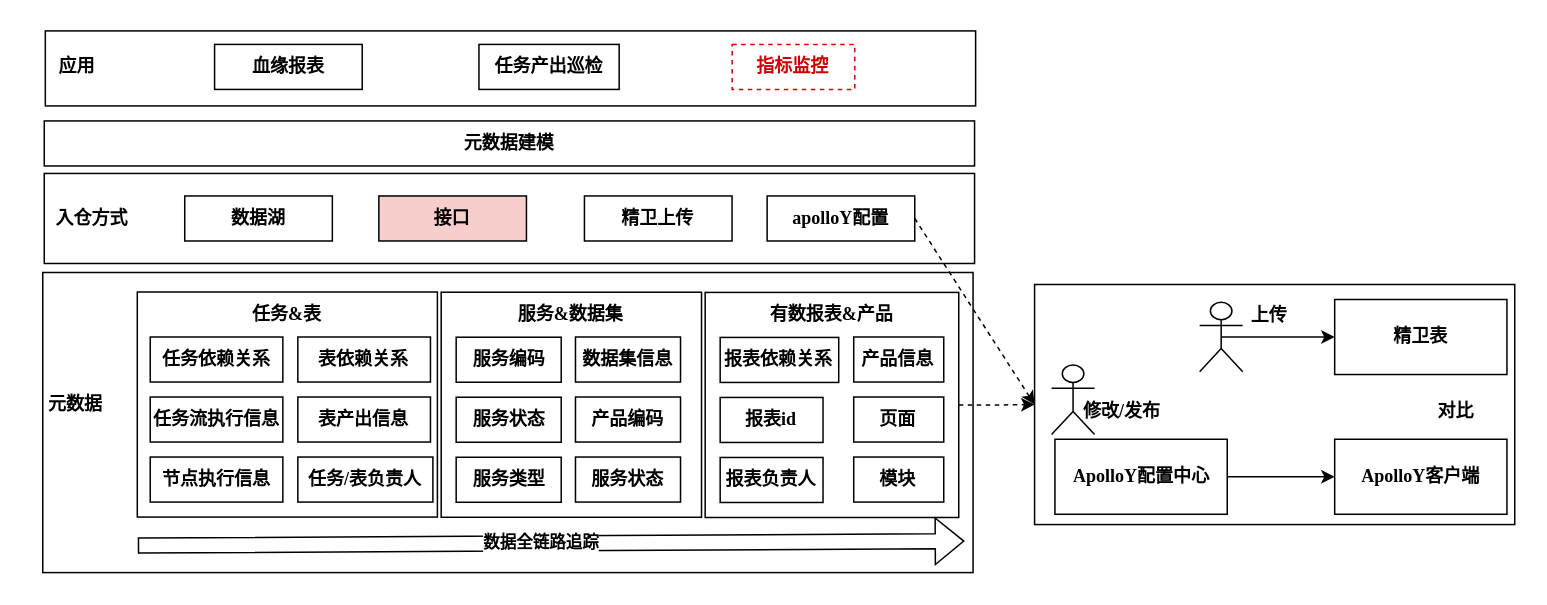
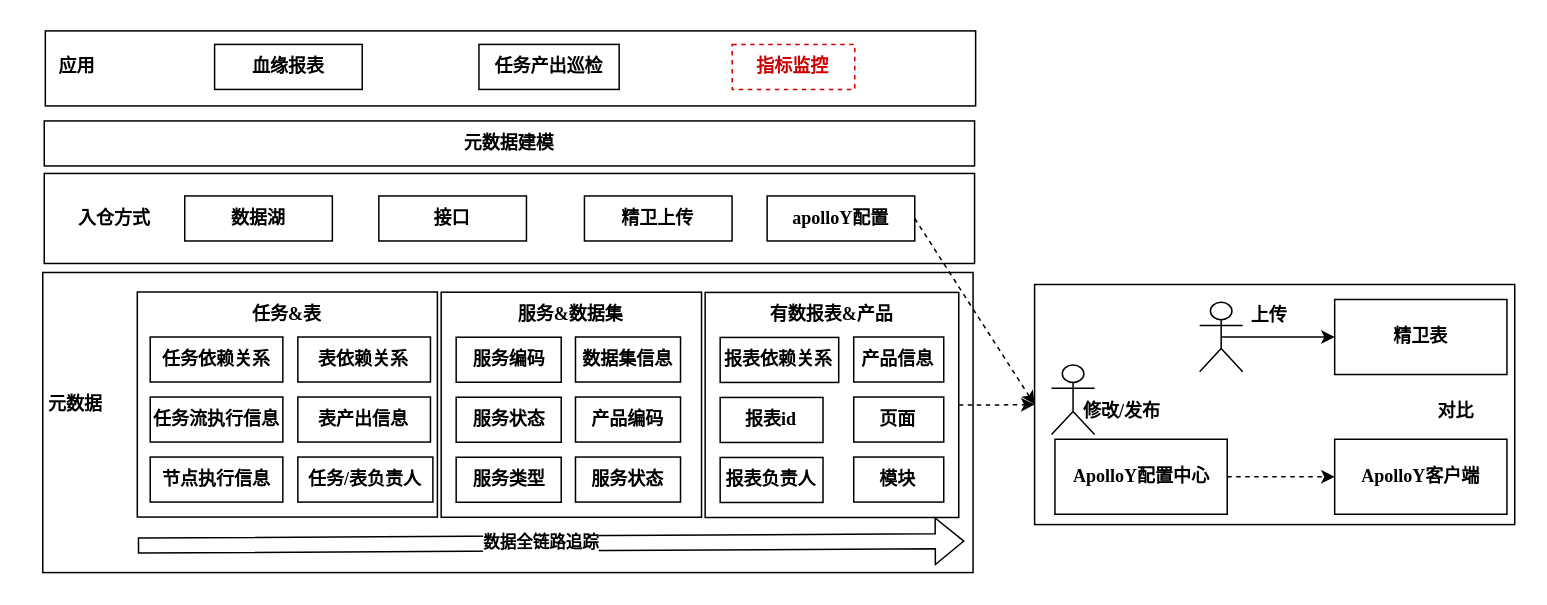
  <mxCell id="0" />
  <mxCell id="1" parent="0" />
  <mxCell id="2" value="&lt;h4&gt;&lt;br&gt;&lt;/h4&gt;" style="rounded=0;whiteSpace=wrap;html=1;fontFamily=微软雅黑;" parent="1" vertex="1"><mxGeometry x="28" y="181" width="620" height="200" as="geometry" /></mxCell>
  <mxCell id="3" value="&lt;h4&gt;&lt;br&gt;&lt;/h4&gt;" style="rounded=0;whiteSpace=wrap;html=1;fontFamily=微软雅黑;" parent="1" vertex="1"><mxGeometry x="29.71" y="20" width="620" height="50" as="geometry" /></mxCell>
  <mxCell id="4" value="&lt;h4&gt;血缘报表&lt;/h4&gt;" style="rounded=0;whiteSpace=wrap;html=1;fontFamily=微软雅黑;" parent="1" vertex="1"><mxGeometry x="142.52" y="29" width="98.38" height="30" as="geometry" /></mxCell>
  <mxCell id="5" value="&lt;h4&gt;任务产出巡检&lt;/h4&gt;" style="rounded=0;whiteSpace=wrap;html=1;fontFamily=微软雅黑;" parent="1" vertex="1"><mxGeometry x="318.7" y="29" width="93.44" height="30" as="geometry" /></mxCell>
  <mxCell id="6" style="edgeStyle=orthogonalEdgeStyle;rounded=0;orthogonalLoop=1;jettySize=auto;html=1;exitX=1;exitY=0.5;exitDx=0;exitDy=0;dashed=1;" edge="1" parent="1" source="7" target="36"><mxGeometry relative="1" as="geometry" /></mxCell>
  <mxCell id="7" value="&lt;h4&gt;&lt;br&gt;&lt;/h4&gt;" style="rounded=0;whiteSpace=wrap;html=1;fontFamily=微软雅黑;" parent="1" vertex="1"><mxGeometry x="469.46" y="194.28" width="169" height="150" as="geometry" /></mxCell>
  <mxCell id="8" value="&lt;h4&gt;&lt;br&gt;&lt;/h4&gt;" style="rounded=0;whiteSpace=wrap;html=1;fontFamily=微软雅黑;" parent="1" vertex="1"><mxGeometry x="91" y="194" width="200" height="150" as="geometry" /></mxCell>
  <mxCell id="9" value="&lt;h4&gt;报表依赖关系&lt;/h4&gt;" style="rounded=0;whiteSpace=wrap;html=1;fontFamily=微软雅黑;" parent="1" vertex="1"><mxGeometry x="479.46" y="224.28" width="79" height="30" as="geometry" /></mxCell>
  <mxCell id="10" value="&lt;h4&gt;任务依赖关系&lt;/h4&gt;" style="rounded=0;whiteSpace=wrap;html=1;fontFamily=微软雅黑;" parent="1" vertex="1"><mxGeometry x="99.62" y="224" width="88.38" height="30" as="geometry" /></mxCell>
  <mxCell id="11" value="&lt;h4&gt;任务流执行信息&lt;/h4&gt;" style="rounded=0;whiteSpace=wrap;html=1;fontFamily=微软雅黑;" parent="1" vertex="1"><mxGeometry x="99.62" y="264" width="88.38" height="30" as="geometry" /></mxCell>
  <mxCell id="12" value="&lt;h4&gt;节点执行信息&lt;/h4&gt;" style="rounded=0;whiteSpace=wrap;html=1;fontFamily=微软雅黑;" parent="1" vertex="1"><mxGeometry x="99.62" y="304" width="88.38" height="30" as="geometry" /></mxCell>
  <mxCell id="13" value="&lt;h4&gt;报表负责人&lt;/h4&gt;" style="rounded=0;whiteSpace=wrap;html=1;fontFamily=微软雅黑;" parent="1" vertex="1"><mxGeometry x="479.46" y="304.28" width="68.54" height="30" as="geometry" /></mxCell>
  <mxCell id="14" value="任务&amp;amp;表" style="text;html=1;strokeColor=none;fillColor=none;align=center;verticalAlign=middle;whiteSpace=wrap;rounded=0;fontStyle=1;fontFamily=微软雅黑;" parent="1" vertex="1"><mxGeometry x="161" y="194" width="60" height="30" as="geometry" /></mxCell>
  <mxCell id="15" value="有数报表&amp;amp;产品" style="text;html=1;strokeColor=none;fillColor=none;align=center;verticalAlign=middle;whiteSpace=wrap;rounded=0;fontStyle=1;fontFamily=微软雅黑;" parent="1" vertex="1"><mxGeometry x="510.76" y="194.14" width="86.4" height="30" as="geometry" /></mxCell>
  <mxCell id="16" value="&lt;h4&gt;&lt;br&gt;&lt;/h4&gt;" style="rounded=0;whiteSpace=wrap;html=1;fontFamily=微软雅黑;" parent="1" vertex="1"><mxGeometry x="293.52" y="194.14" width="173.51" height="150" as="geometry" /></mxCell>
  <mxCell id="17" value="&lt;h4&gt;服务状态&lt;/h4&gt;" style="rounded=0;whiteSpace=wrap;html=1;fontFamily=微软雅黑;" parent="1" vertex="1"><mxGeometry x="383.03" y="304" width="70" height="30" as="geometry" /></mxCell>
  <mxCell id="18" value="&lt;h4&gt;服务编码&lt;/h4&gt;" style="rounded=0;whiteSpace=wrap;html=1;fontFamily=微软雅黑;" parent="1" vertex="1"><mxGeometry x="303.52" y="224.14" width="70" height="30" as="geometry" /></mxCell>
  <mxCell id="19" value="服务&amp;amp;数据集" style="text;html=1;strokeColor=none;fillColor=none;align=center;verticalAlign=middle;whiteSpace=wrap;rounded=0;fontStyle=1;fontFamily=微软雅黑;" parent="1" vertex="1"><mxGeometry x="339.06" y="194" width="82.43" height="30" as="geometry" /></mxCell>
  <mxCell id="20" value="&lt;h4&gt;服务状态&lt;/h4&gt;" style="rounded=0;whiteSpace=wrap;html=1;fontFamily=微软雅黑;" parent="1" vertex="1"><mxGeometry x="303.52" y="264.14" width="70" height="30" as="geometry" /></mxCell>
  <mxCell id="21" value="&lt;h4&gt;服务类型&lt;/h4&gt;" style="rounded=0;whiteSpace=wrap;html=1;fontFamily=微软雅黑;" parent="1" vertex="1"><mxGeometry x="303.52" y="304.14" width="70" height="30" as="geometry" /></mxCell>
  <mxCell id="22" value="&lt;h4&gt;数据集信息&lt;/h4&gt;" style="rounded=0;whiteSpace=wrap;html=1;fontFamily=微软雅黑;" parent="1" vertex="1"><mxGeometry x="383.03" y="224" width="70" height="30" as="geometry" /></mxCell>
  <mxCell id="23" value="&lt;h4&gt;表依赖关系&lt;/h4&gt;" style="rounded=0;whiteSpace=wrap;html=1;fontFamily=微软雅黑;" parent="1" vertex="1"><mxGeometry x="198" y="224" width="88.38" height="30" as="geometry" /></mxCell>
  <mxCell id="24" value="&lt;h4&gt;表产出信息&lt;/h4&gt;" style="rounded=0;whiteSpace=wrap;html=1;fontFamily=微软雅黑;" parent="1" vertex="1"><mxGeometry x="198" y="264" width="88.38" height="30" as="geometry" /></mxCell>
  <mxCell id="25" value="&lt;h4&gt;任务/表负责人&lt;/h4&gt;" style="rounded=0;whiteSpace=wrap;html=1;fontFamily=微软雅黑;" parent="1" vertex="1"><mxGeometry x="198" y="304" width="90" height="30" as="geometry" /></mxCell>
  <mxCell id="26" value="&lt;h4&gt;&lt;font color=&quot;#cc0000&quot;&gt;指标监控&lt;/font&gt;&lt;/h4&gt;" style="rounded=0;whiteSpace=wrap;html=1;fontFamily=微软雅黑;fillColor=none;strokeColor=#CC0000;dashed=1;" parent="1" vertex="1"><mxGeometry x="487.47" y="29" width="81.7" height="30" as="geometry" /></mxCell>
  <mxCell id="27" value="&lt;h4&gt;&lt;br&gt;&lt;/h4&gt;" style="rounded=0;whiteSpace=wrap;html=1;fontFamily=微软雅黑;" parent="1" vertex="1"><mxGeometry x="29" y="115" width="620" height="60" as="geometry" /></mxCell>
  <mxCell id="28" value="&lt;h4&gt;数据湖&lt;/h4&gt;" style="rounded=0;whiteSpace=wrap;html=1;fontFamily=微软雅黑;" parent="1" vertex="1"><mxGeometry x="122.62" y="130" width="98.38" height="30" as="geometry" /></mxCell>
- <mxCell id="29" value="&lt;h4&gt;接口&lt;/h4&gt;" style="rounded=0;whiteSpace=wrap;html=1;fontFamily=微软雅黑;fillColor=#f8cecc;" parent="1" vertex="1"><mxGeometry x="251.98" y="130" width="98.38" height="30" as="geometry" /></mxCell>
+ <mxCell id="29" value="&lt;h4&gt;接口&lt;/h4&gt;" style="rounded=0;whiteSpace=wrap;html=1;fontFamily=微软雅黑;" parent="1" vertex="1"><mxGeometry x="251.98" y="130" width="98.38" height="30" as="geometry" /></mxCell>
  <mxCell id="30" value="&lt;h4&gt;精卫上传&lt;/h4&gt;" style="rounded=0;whiteSpace=wrap;html=1;fontFamily=微软雅黑;" parent="1" vertex="1"><mxGeometry x="389" y="130" width="98.38" height="30" as="geometry" /></mxCell>
  <mxCell id="31" value="&lt;h4&gt;apolloY配置&lt;/h4&gt;" style="rounded=0;whiteSpace=wrap;html=1;fontFamily=微软雅黑;fillColor=none;strokeColor=default;" parent="1" vertex="1"><mxGeometry x="510.76" y="130" width="98.38" height="30" as="geometry" /></mxCell>
  <mxCell id="32" value="&lt;h4&gt;元数据建模&lt;/h4&gt;" style="rounded=0;whiteSpace=wrap;html=1;fontFamily=微软雅黑;" parent="1" vertex="1"><mxGeometry x="29" y="80" width="620" height="30" as="geometry" /></mxCell>
  <mxCell id="33" value="应用" style="text;html=1;strokeColor=none;fillColor=none;align=center;verticalAlign=middle;whiteSpace=wrap;rounded=0;fontStyle=1;fontFamily=微软雅黑;" parent="1" vertex="1"><mxGeometry x="21.01" y="29" width="60" height="30" as="geometry" /></mxCell>
- <mxCell id="34" value="入仓方式" style="text;html=1;strokeColor=none;fillColor=none;align=center;verticalAlign=middle;whiteSpace=wrap;rounded=0;fontStyle=1;fontFamily=微软雅黑;" parent="1" vertex="1"><mxGeometry x="31.3" y="130" width="60" height="30" as="geometry" /></mxCell>
+ <mxCell id="34" value="入仓方式" style="text;html=1;strokeColor=none;fillColor=none;align=center;verticalAlign=middle;whiteSpace=wrap;rounded=0;fontStyle=1;fontFamily=微软雅黑;" parent="1" vertex="1"><mxGeometry x="46.3" y="130" width="60" height="30" as="geometry" /></mxCell>
  <mxCell id="35" value="元数据" style="text;html=1;strokeColor=none;fillColor=none;align=center;verticalAlign=middle;whiteSpace=wrap;rounded=0;fontStyle=1;fontFamily=微软雅黑;" parent="1" vertex="1"><mxGeometry x="20.3" y="254" width="60" height="30" as="geometry" /></mxCell>
  <mxCell id="36" value="" style="rounded=0;whiteSpace=wrap;html=1;" parent="1" vertex="1"><mxGeometry x="689" y="189" width="320" height="160" as="geometry" /></mxCell>
- <mxCell id="37" style="edgeStyle=orthogonalEdgeStyle;rounded=0;orthogonalLoop=1;jettySize=auto;html=1;exitX=1;exitY=0.5;exitDx=0;exitDy=0;" parent="1" source="38" target="41" edge="1"><mxGeometry relative="1" as="geometry" /></mxCell>
+ <mxCell id="37" style="edgeStyle=orthogonalEdgeStyle;rounded=0;orthogonalLoop=1;jettySize=auto;html=1;exitX=1;exitY=0.5;exitDx=0;exitDy=0;dashed=1;" parent="1" source="38" target="41" edge="1"><mxGeometry relative="1" as="geometry" /></mxCell>
  <mxCell id="38" value="&lt;h4&gt;ApolloY配置中心&lt;/h4&gt;" style="rounded=0;whiteSpace=wrap;html=1;fontFamily=微软雅黑;" parent="1" vertex="1"><mxGeometry x="702.57" y="292.14" width="114.81" height="50" as="geometry" /></mxCell>
  <mxCell id="39" value="&lt;h4&gt;修改/发布&lt;/h4&gt;" style="text;html=1;strokeColor=none;fillColor=none;align=center;verticalAlign=middle;whiteSpace=wrap;rounded=0;fontFamily=微软雅黑;" parent="1" vertex="1"><mxGeometry x="719.003" y="262.43" width="57.403" height="23.143" as="geometry" /></mxCell>
  <mxCell id="40" value="" style="shape=umlActor;verticalLabelPosition=bottom;verticalAlign=top;html=1;outlineConnect=0;fontFamily=微软雅黑;" parent="1" vertex="1"><mxGeometry x="700.302" y="242.71" width="28.701" height="46.286" as="geometry" /></mxCell>
  <mxCell id="41" value="&lt;h4&gt;ApolloY客户端&lt;/h4&gt;" style="rounded=0;whiteSpace=wrap;html=1;fontFamily=微软雅黑;" parent="1" vertex="1"><mxGeometry x="889" y="292.14" width="114.81" height="50" as="geometry" /></mxCell>
  <mxCell id="42" value="&lt;h4&gt;精卫表&lt;/h4&gt;" style="rounded=0;whiteSpace=wrap;html=1;fontFamily=微软雅黑;" parent="1" vertex="1"><mxGeometry x="889" y="199" width="114.81" height="50" as="geometry" /></mxCell>
  <mxCell id="43" style="edgeStyle=orthogonalEdgeStyle;rounded=0;orthogonalLoop=1;jettySize=auto;html=1;exitX=0.5;exitY=0.5;exitDx=0;exitDy=0;exitPerimeter=0;" parent="1" source="44" target="42" edge="1"><mxGeometry relative="1" as="geometry" /></mxCell>
  <mxCell id="44" value="" style="shape=umlActor;verticalLabelPosition=bottom;verticalAlign=top;html=1;outlineConnect=0;fontFamily=微软雅黑;" parent="1" vertex="1"><mxGeometry x="799.002" y="200.86" width="28.701" height="46.286" as="geometry" /></mxCell>
  <mxCell id="45" value="&lt;h4&gt;上传&lt;/h4&gt;" style="text;html=1;strokeColor=none;fillColor=none;align=center;verticalAlign=middle;whiteSpace=wrap;rounded=0;fontFamily=微软雅黑;" parent="1" vertex="1"><mxGeometry x="817.383" y="198" width="57.403" height="23.143" as="geometry" /></mxCell>
  <mxCell id="46" value="对比" style="text;html=1;strokeColor=none;fillColor=none;align=center;verticalAlign=middle;whiteSpace=wrap;rounded=0;fontFamily=微软雅黑;fontStyle=1" parent="1" vertex="1"><mxGeometry x="939.65" y="259" width="60" height="30" as="geometry" /></mxCell>
  <mxCell id="47" value="&lt;h4&gt;报表id&lt;/h4&gt;" style="rounded=0;whiteSpace=wrap;html=1;fontFamily=微软雅黑;" vertex="1" parent="1"><mxGeometry x="479.46" y="264.28" width="68.54" height="30" as="geometry" /></mxCell>
  <mxCell id="48" value="&lt;h4&gt;产品编码&lt;/h4&gt;" style="rounded=0;whiteSpace=wrap;html=1;fontFamily=微软雅黑;" vertex="1" parent="1"><mxGeometry x="383.03" y="264" width="70" height="30" as="geometry" /></mxCell>
  <mxCell id="49" value="&lt;h4&gt;页面&lt;/h4&gt;" style="rounded=0;whiteSpace=wrap;html=1;fontFamily=微软雅黑;" vertex="1" parent="1"><mxGeometry x="568.46" y="264" width="60" height="30" as="geometry" /></mxCell>
  <mxCell id="50" value="&lt;h4&gt;产品信息&lt;/h4&gt;" style="rounded=0;whiteSpace=wrap;html=1;fontFamily=微软雅黑;" vertex="1" parent="1"><mxGeometry x="568.46" y="224" width="60" height="30" as="geometry" /></mxCell>
  <mxCell id="51" value="" style="shape=flexArrow;endArrow=classic;html=1;rounded=0;fontFamily=微软雅黑;" edge="1" parent="1"><mxGeometry width="50" height="50" relative="1" as="geometry"><mxPoint x="91.3" y="363" as="sourcePoint" /><mxPoint x="642.3" y="360" as="targetPoint" /></mxGeometry></mxCell>
  <mxCell id="52" value="&lt;font face=&quot;微软雅黑&quot;&gt;&lt;b&gt;数据全链路追踪&lt;/b&gt;&lt;/font&gt;" style="edgeLabel;html=1;align=center;verticalAlign=middle;resizable=0;points=[];" vertex="1" connectable="0" parent="51"><mxGeometry x="0.283" y="1" relative="1" as="geometry"><mxPoint x="-85" as="offset" /></mxGeometry></mxCell>
  <mxCell id="53" value="&lt;h4&gt;模块&lt;/h4&gt;" style="rounded=0;whiteSpace=wrap;html=1;fontFamily=微软雅黑;" vertex="1" parent="1"><mxGeometry x="568.46" y="304" width="60" height="30" as="geometry" /></mxCell>
  <mxCell id="54" value="" style="endArrow=classic;html=1;rounded=0;exitX=1;exitY=0.5;exitDx=0;exitDy=0;entryX=0;entryY=0.5;entryDx=0;entryDy=0;dashed=1;" edge="1" parent="1" source="31" target="36"><mxGeometry width="50" height="50" relative="1" as="geometry"><mxPoint x="699" y="160" as="sourcePoint" /><mxPoint x="749" y="110" as="targetPoint" /></mxGeometry></mxCell>
